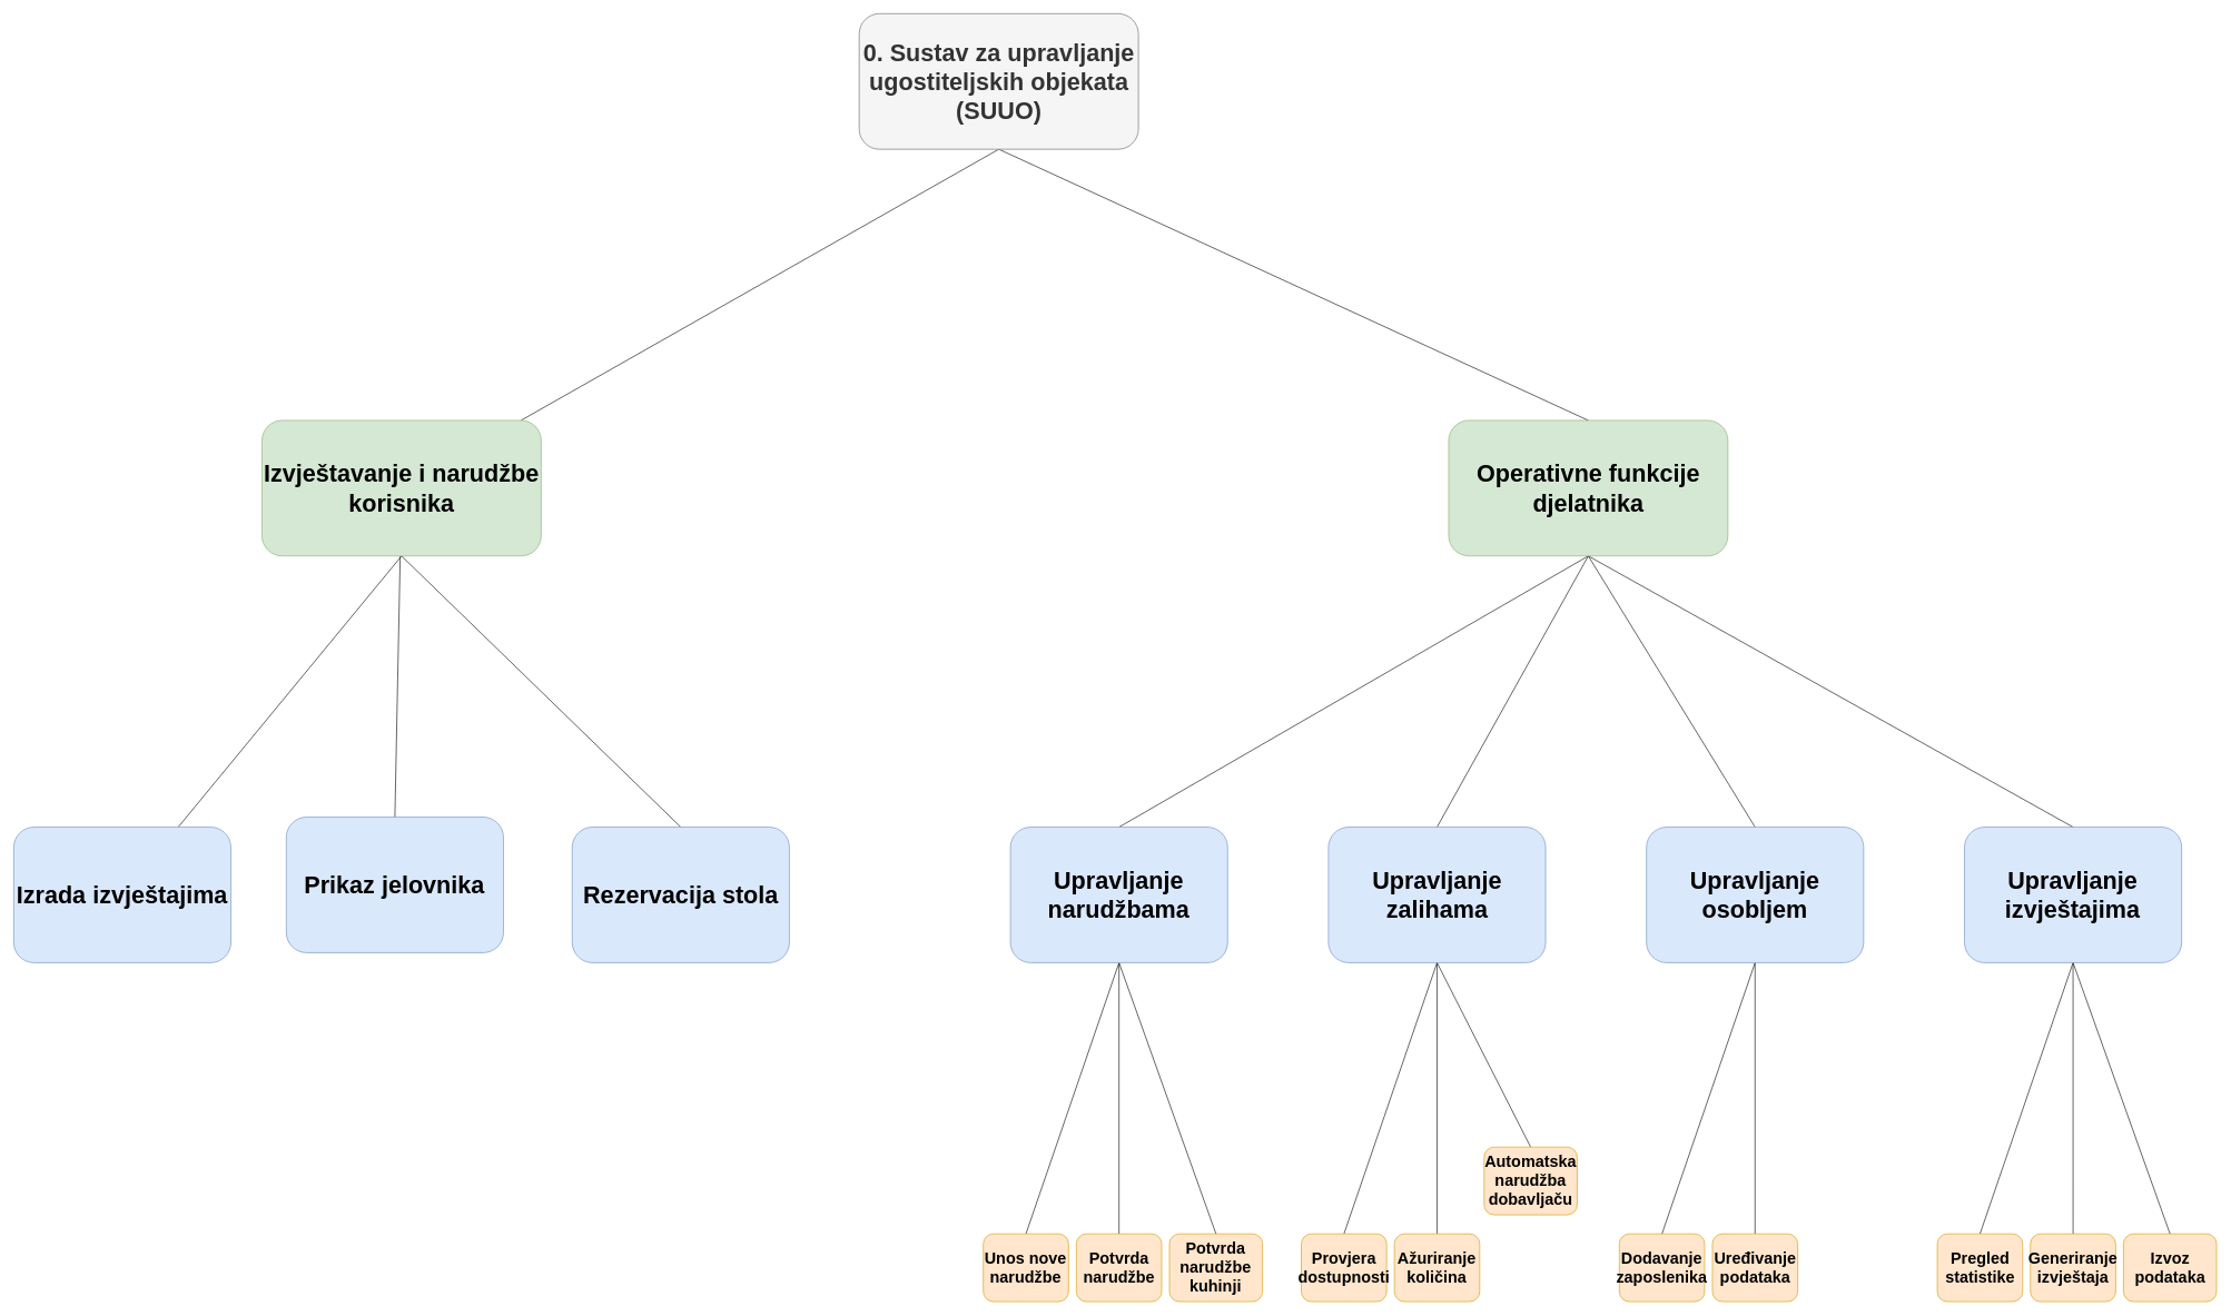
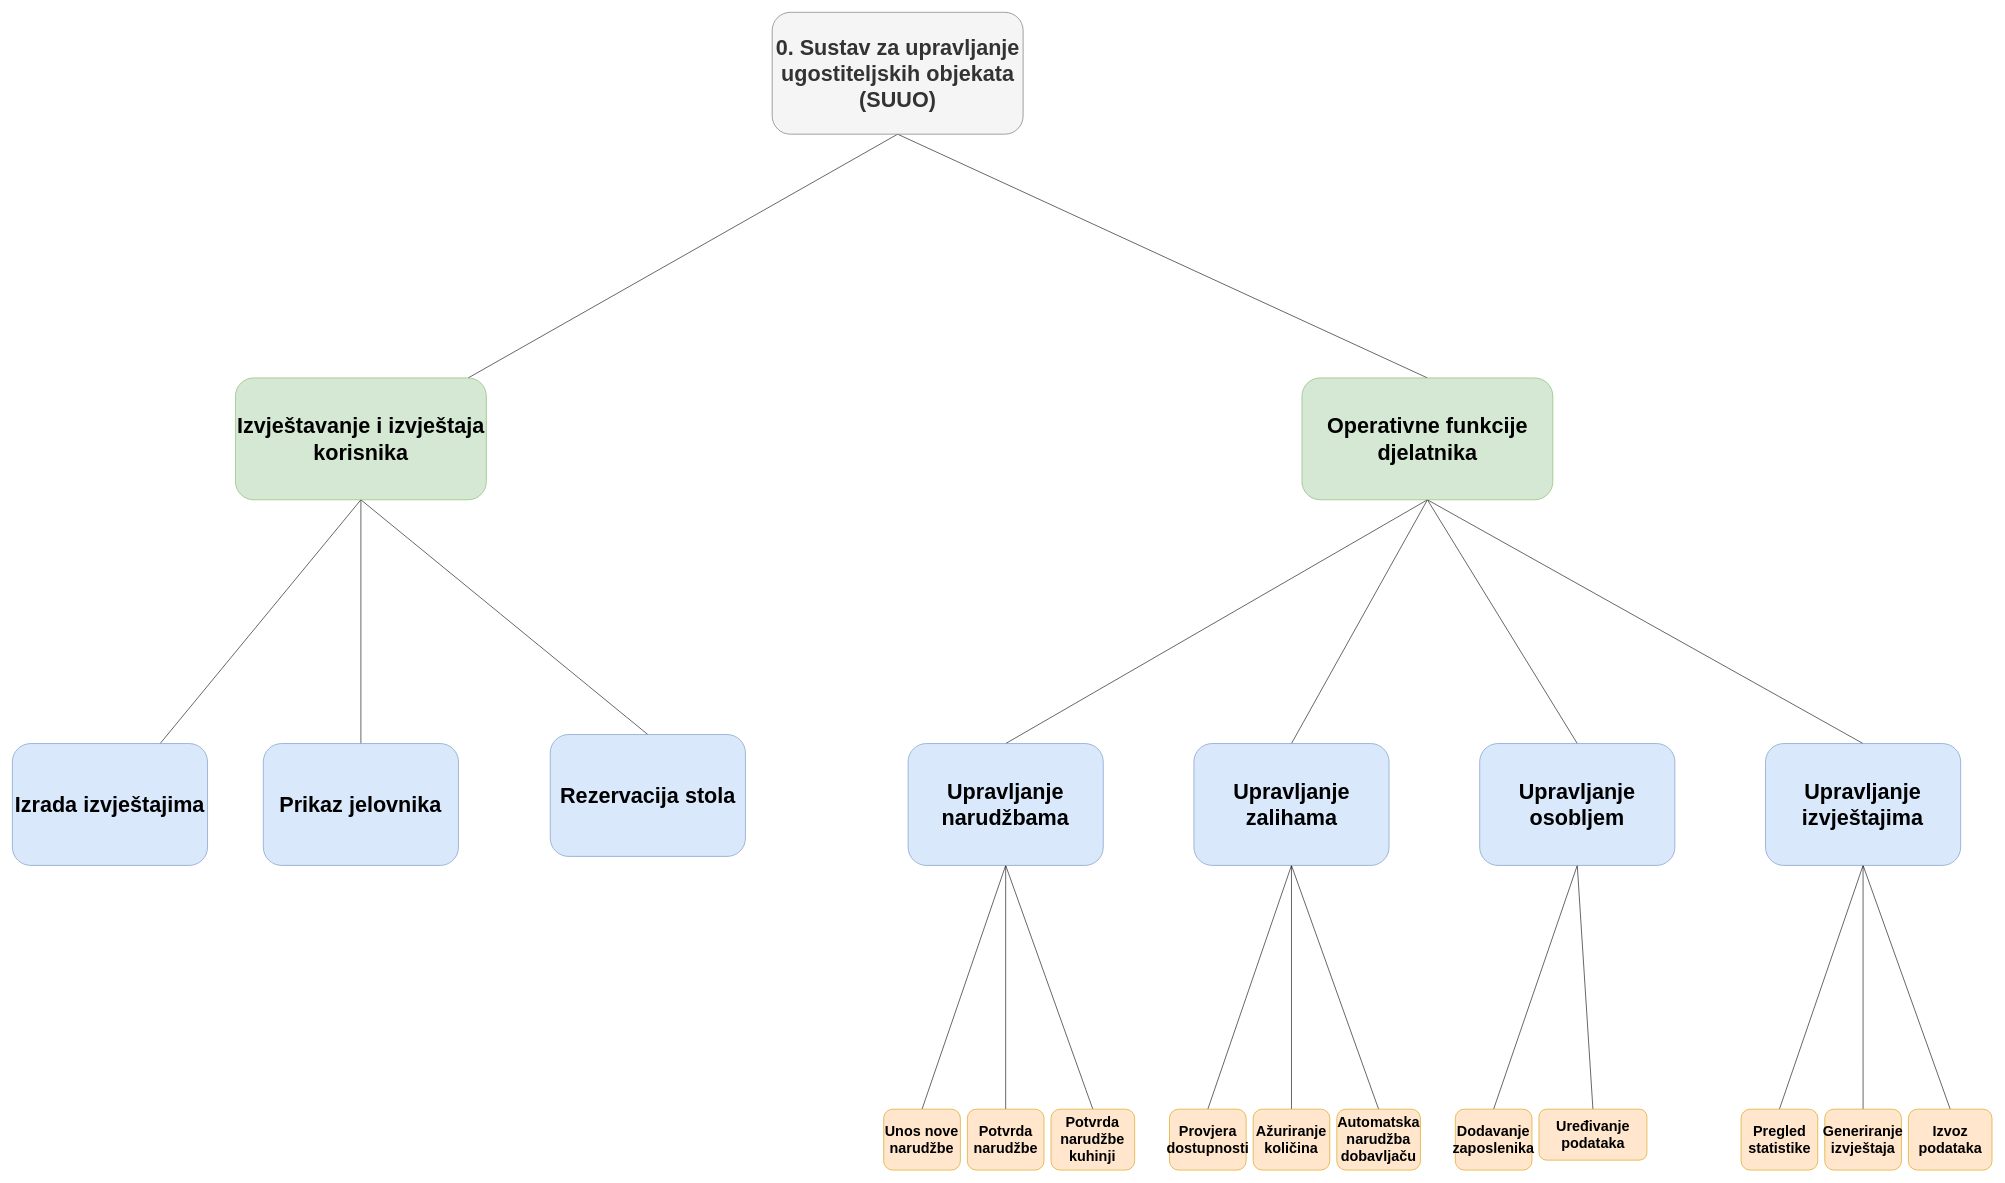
  <mxCell id="0" />
  <mxCell id="1" parent="0" />
  <mxCell id="2" value="" style="group" parent="1" vertex="1" connectable="0"><mxGeometry x="20" y="20" width="3300" height="1930" as="geometry" /></mxCell>
  <mxCell id="3" style="rounded=0;orthogonalLoop=1;jettySize=auto;html=1;exitX=0.5;exitY=1;exitDx=0;exitDy=0;endArrow=none;startFill=0;fontStyle=1" parent="2" source="5" target="9" edge="1"><mxGeometry relative="1" as="geometry" /></mxCell>
  <mxCell id="4" style="rounded=0;orthogonalLoop=1;jettySize=auto;html=1;exitX=0.5;exitY=1;exitDx=0;exitDy=0;entryX=0.5;entryY=0;entryDx=0;entryDy=0;endArrow=none;startFill=0;fontStyle=1" parent="2" source="5" target="14" edge="1"><mxGeometry relative="1" as="geometry" /></mxCell>
  <mxCell id="5" value="&lt;font style=&quot;font-size: 36px;&quot;&gt;0. Sustav za upravljanje ugostiteljskih objekata (SUUO)&lt;/font&gt;" style="rounded=1;whiteSpace=wrap;html=1;fillColor=#f5f5f5;fontColor=#333333;strokeColor=#666666;fontStyle=1" parent="2" vertex="1"><mxGeometry x="1266.549" width="418.31" height="203.158" as="geometry" /></mxCell>
  <mxCell id="6" style="rounded=0;orthogonalLoop=1;jettySize=auto;html=1;exitX=0.5;exitY=1;exitDx=0;exitDy=0;endArrow=none;startFill=0;fontStyle=1" parent="2" source="9" target="15" edge="1"><mxGeometry relative="1" as="geometry" /></mxCell>
  <mxCell id="7" style="rounded=0;orthogonalLoop=1;jettySize=auto;html=1;entryX=0.5;entryY=0;entryDx=0;entryDy=0;endArrow=none;startFill=0;fontStyle=1" parent="2" source="9" target="16" edge="1"><mxGeometry relative="1" as="geometry" /></mxCell>
  <mxCell id="8" style="rounded=0;orthogonalLoop=1;jettySize=auto;html=1;entryX=0.5;entryY=0;entryDx=0;entryDy=0;endArrow=none;startFill=0;exitX=0.5;exitY=1;exitDx=0;exitDy=0;fontStyle=1" parent="2" source="9" target="17" edge="1"><mxGeometry relative="1" as="geometry" /></mxCell>
- <mxCell id="9" value="&lt;font style=&quot;font-size: 36px;&quot;&gt;Izvještavanje i narudžbe korisnika&lt;/font&gt;" style="rounded=1;whiteSpace=wrap;html=1;fillColor=#d5e8d4;strokeColor=#82b366;fontStyle=1" parent="2" vertex="1"><mxGeometry x="371.831" y="609.474" width="418.31" height="203.158" as="geometry" /></mxCell>
+ <mxCell id="9" value="&lt;font style=&quot;font-size: 36px;&quot;&gt;Izvještavanje i izvještaja korisnika&lt;/font&gt;" style="rounded=1;whiteSpace=wrap;html=1;fillColor=#d5e8d4;strokeColor=#82b366;fontStyle=1" parent="2" vertex="1"><mxGeometry x="371.831" y="609.474" width="418.31" height="203.158" as="geometry" /></mxCell>
  <mxCell id="10" style="rounded=0;orthogonalLoop=1;jettySize=auto;html=1;exitX=0.5;exitY=1;exitDx=0;exitDy=0;entryX=0.5;entryY=0;entryDx=0;entryDy=0;endArrow=none;startFill=0;fontStyle=1" parent="2" source="14" target="21" edge="1"><mxGeometry relative="1" as="geometry" /></mxCell>
  <mxCell id="11" style="rounded=0;orthogonalLoop=1;jettySize=auto;html=1;exitX=0.5;exitY=1;exitDx=0;exitDy=0;entryX=0.5;entryY=0;entryDx=0;entryDy=0;endArrow=none;startFill=0;fontStyle=1" parent="2" source="14" target="25" edge="1"><mxGeometry relative="1" as="geometry" /></mxCell>
  <mxCell id="12" style="rounded=0;orthogonalLoop=1;jettySize=auto;html=1;exitX=0.5;exitY=1;exitDx=0;exitDy=0;entryX=0.5;entryY=0;entryDx=0;entryDy=0;endArrow=none;startFill=0;fontStyle=1" parent="2" source="14" target="28" edge="1"><mxGeometry relative="1" as="geometry" /></mxCell>
  <mxCell id="13" style="rounded=0;orthogonalLoop=1;jettySize=auto;html=1;exitX=0.5;exitY=1;exitDx=0;exitDy=0;entryX=0.5;entryY=0;entryDx=0;entryDy=0;endArrow=none;startFill=0;fontStyle=1" parent="2" source="14" target="32" edge="1"><mxGeometry relative="1" as="geometry" /></mxCell>
  <mxCell id="14" value="&lt;font style=&quot;font-size: 36px;&quot;&gt; Operativne funkcije djelatnika&lt;/font&gt;" style="rounded=1;whiteSpace=wrap;html=1;fillColor=#d5e8d4;strokeColor=#82b366;fontStyle=1" parent="2" vertex="1"><mxGeometry x="2149.648" y="609.474" width="418.31" height="203.158" as="geometry" /></mxCell>
  <mxCell id="15" value="&lt;font style=&quot;font-size: 36px;&quot;&gt;Izrada izvještajima&lt;/font&gt;" style="rounded=1;whiteSpace=wrap;html=1;fillColor=#dae8fc;strokeColor=#6c8ebf;fontStyle=1" parent="2" vertex="1"><mxGeometry y="1218.947" width="325.352" height="203.158" as="geometry" /></mxCell>
- <mxCell id="16" value="&lt;font style=&quot;font-size: 36px;&quot;&gt;Prikaz jelovnika&lt;/font&gt;" style="rounded=1;whiteSpace=wrap;html=1;fillColor=#dae8fc;strokeColor=#6c8ebf;fontStyle=1" parent="2" vertex="1"><mxGeometry x="408.31" y="1203.947" width="325.352" height="203.158" as="geometry" /></mxCell>
- <mxCell id="17" value="&lt;font style=&quot;font-size: 36px;&quot;&gt;Rezervacija stola&lt;/font&gt;" style="rounded=1;whiteSpace=wrap;html=1;fillColor=#dae8fc;strokeColor=#6c8ebf;fontStyle=1" parent="2" vertex="1"><mxGeometry x="836.62" y="1218.947" width="325.352" height="203.158" as="geometry" /></mxCell>
+ <mxCell id="16" value="&lt;font style=&quot;font-size: 36px;&quot;&gt;Prikaz jelovnika&lt;/font&gt;" style="rounded=1;whiteSpace=wrap;html=1;fillColor=#dae8fc;strokeColor=#6c8ebf;fontStyle=1" parent="2" vertex="1"><mxGeometry x="418.31" y="1218.947" width="325.352" height="203.158" as="geometry" /></mxCell>
+ <mxCell id="17" value="&lt;font style=&quot;font-size: 36px;&quot;&gt;Rezervacija stola&lt;/font&gt;" style="rounded=1;whiteSpace=wrap;html=1;fillColor=#dae8fc;strokeColor=#6c8ebf;fontStyle=1" parent="2" vertex="1"><mxGeometry x="896.62" y="1203.947" width="325.352" height="203.158" as="geometry" /></mxCell>
  <mxCell id="18" style="rounded=0;orthogonalLoop=1;jettySize=auto;html=1;entryX=0.5;entryY=0;entryDx=0;entryDy=0;endArrow=none;startFill=0;exitX=0.5;exitY=1;exitDx=0;exitDy=0;fontStyle=1" parent="2" source="21" target="41" edge="1"><mxGeometry relative="1" as="geometry" /></mxCell>
  <mxCell id="19" style="rounded=0;orthogonalLoop=1;jettySize=auto;html=1;exitX=0.5;exitY=1;exitDx=0;exitDy=0;entryX=0.5;entryY=0;entryDx=0;entryDy=0;endArrow=none;startFill=0;fontStyle=1" parent="2" source="21" target="42" edge="1"><mxGeometry relative="1" as="geometry" /></mxCell>
  <mxCell id="20" style="rounded=0;orthogonalLoop=1;jettySize=auto;html=1;exitX=0.5;exitY=1;exitDx=0;exitDy=0;entryX=0.5;entryY=0;entryDx=0;entryDy=0;endArrow=none;startFill=0;fontStyle=1" parent="2" source="21" target="43" edge="1"><mxGeometry relative="1" as="geometry" /></mxCell>
  <mxCell id="21" value="&lt;font style=&quot;font-size: 36px;&quot;&gt;Upravljanje narudžbama&lt;/font&gt;" style="rounded=1;whiteSpace=wrap;html=1;fillColor=#dae8fc;strokeColor=#6c8ebf;fontStyle=1" parent="2" vertex="1"><mxGeometry x="1493.134" y="1218.947" width="325.352" height="203.158" as="geometry" /></mxCell>
  <mxCell id="22" style="rounded=0;orthogonalLoop=1;jettySize=auto;html=1;exitX=0.5;exitY=1;exitDx=0;exitDy=0;entryX=0.5;entryY=0;entryDx=0;entryDy=0;endArrow=none;startFill=0;fontStyle=1" parent="2" source="25" target="33" edge="1"><mxGeometry relative="1" as="geometry" /></mxCell>
  <mxCell id="23" style="rounded=0;orthogonalLoop=1;jettySize=auto;html=1;exitX=0.5;exitY=1;exitDx=0;exitDy=0;entryX=0.5;entryY=0;entryDx=0;entryDy=0;endArrow=none;startFill=0;fontStyle=1" parent="2" source="25" target="34" edge="1"><mxGeometry relative="1" as="geometry" /></mxCell>
  <mxCell id="24" style="rounded=0;orthogonalLoop=1;jettySize=auto;html=1;exitX=0.5;exitY=1;exitDx=0;exitDy=0;entryX=0.5;entryY=0;entryDx=0;entryDy=0;endArrow=none;startFill=0;fontStyle=1" parent="2" source="25" target="35" edge="1"><mxGeometry relative="1" as="geometry" /></mxCell>
  <mxCell id="25" value="&lt;font style=&quot;font-size: 36px;&quot;&gt;Upravljanje zalihama&lt;/font&gt;" style="rounded=1;whiteSpace=wrap;html=1;fillColor=#dae8fc;strokeColor=#6c8ebf;fontStyle=1" parent="2" vertex="1"><mxGeometry x="1969.542" y="1218.947" width="325.352" height="203.158" as="geometry" /></mxCell>
  <mxCell id="26" style="rounded=0;orthogonalLoop=1;jettySize=auto;html=1;exitX=0.5;exitY=1;exitDx=0;exitDy=0;entryX=0.5;entryY=0;entryDx=0;entryDy=0;endArrow=none;startFill=0;fontStyle=1" parent="2" source="28" target="36" edge="1"><mxGeometry relative="1" as="geometry" /></mxCell>
  <mxCell id="27" style="rounded=0;orthogonalLoop=1;jettySize=auto;html=1;exitX=0.5;exitY=1;exitDx=0;exitDy=0;entryX=0.5;entryY=0;entryDx=0;entryDy=0;endArrow=none;startFill=0;fontStyle=1" parent="2" source="28" target="37" edge="1"><mxGeometry relative="1" as="geometry" /></mxCell>
  <mxCell id="28" value="&lt;font style=&quot;font-size: 36px;&quot;&gt;Upravljanje osobljem&lt;/font&gt;" style="rounded=1;whiteSpace=wrap;html=1;fillColor=#dae8fc;strokeColor=#6c8ebf;fontStyle=1" parent="2" vertex="1"><mxGeometry x="2445.951" y="1218.947" width="325.352" height="203.158" as="geometry" /></mxCell>
  <mxCell id="29" style="rounded=0;orthogonalLoop=1;jettySize=auto;html=1;exitX=0.5;exitY=1;exitDx=0;exitDy=0;entryX=0.5;entryY=0;entryDx=0;entryDy=0;endArrow=none;startFill=0;fontStyle=1" parent="2" source="32" target="38" edge="1"><mxGeometry relative="1" as="geometry" /></mxCell>
  <mxCell id="30" style="rounded=0;orthogonalLoop=1;jettySize=auto;html=1;exitX=0.5;exitY=1;exitDx=0;exitDy=0;entryX=0.5;entryY=0;entryDx=0;entryDy=0;endArrow=none;startFill=0;fontStyle=1" parent="2" source="32" target="39" edge="1"><mxGeometry relative="1" as="geometry" /></mxCell>
  <mxCell id="31" style="rounded=0;orthogonalLoop=1;jettySize=auto;html=1;exitX=0.5;exitY=1;exitDx=0;exitDy=0;entryX=0.5;entryY=0;entryDx=0;entryDy=0;endArrow=none;startFill=0;fontStyle=1" parent="2" source="32" target="40" edge="1"><mxGeometry relative="1" as="geometry" /></mxCell>
  <mxCell id="32" value="&lt;font style=&quot;font-size: 36px;&quot;&gt;Upravljanje izvještajima&lt;/font&gt;" style="rounded=1;whiteSpace=wrap;html=1;fillColor=#dae8fc;strokeColor=#6c8ebf;fontStyle=1" parent="2" vertex="1"><mxGeometry x="2922.359" y="1218.947" width="325.352" height="203.158" as="geometry" /></mxCell>
  <mxCell id="33" value="&lt;font style=&quot;font-size: 24px;&quot;&gt;Provjera dostupnosti&lt;/font&gt;" style="rounded=1;whiteSpace=wrap;html=1;fillColor=#ffe6cc;strokeColor=#d79b00;fontStyle=1" parent="2" vertex="1"><mxGeometry x="1928.873" y="1828.421" width="127.817" height="101.579" as="geometry" /></mxCell>
  <mxCell id="34" value="&lt;font style=&quot;font-size: 24px;&quot;&gt;Ažuriranje količina&lt;/font&gt;" style="rounded=1;whiteSpace=wrap;html=1;fillColor=#ffe6cc;strokeColor=#d79b00;fontStyle=1" parent="2" vertex="1"><mxGeometry x="2068.31" y="1828.421" width="127.817" height="101.579" as="geometry" /></mxCell>
- <mxCell id="35" value="&lt;font style=&quot;font-size: 24px;&quot;&gt;Automatska narudžba dobavljaču&lt;/font&gt;" style="rounded=1;whiteSpace=wrap;html=1;fillColor=#ffe6cc;strokeColor=#d79b00;fontStyle=1" parent="2" vertex="1"><mxGeometry x="2202.746" y="1698.421" width="139.437" height="101.579" as="geometry" /></mxCell>
+ <mxCell id="35" value="&lt;font style=&quot;font-size: 24px;&quot;&gt;Automatska narudžba dobavljaču&lt;/font&gt;" style="rounded=1;whiteSpace=wrap;html=1;fillColor=#ffe6cc;strokeColor=#d79b00;fontStyle=1" parent="2" vertex="1"><mxGeometry x="2207.746" y="1828.421" width="139.437" height="101.579" as="geometry" /></mxCell>
  <mxCell id="36" value="&lt;font style=&quot;font-size: 24px;&quot;&gt;Dodavanje zaposlenika&lt;/font&gt;" style="rounded=1;whiteSpace=wrap;html=1;fillColor=#ffe6cc;strokeColor=#d79b00;fontStyle=1" parent="2" vertex="1"><mxGeometry x="2405.282" y="1828.421" width="127.817" height="101.579" as="geometry" /></mxCell>
- <mxCell id="37" value="&lt;font style=&quot;font-size: 24px;&quot;&gt;Uređivanje podataka&lt;/font&gt;" style="rounded=1;whiteSpace=wrap;html=1;fillColor=#ffe6cc;strokeColor=#d79b00;fontStyle=1" parent="2" vertex="1"><mxGeometry x="2544.718" y="1828.421" width="127.817" height="101.579" as="geometry" /></mxCell>
+ <mxCell id="37" value="&lt;font style=&quot;font-size: 24px;&quot;&gt;Uređivanje podataka&lt;/font&gt;" style="rounded=1;whiteSpace=wrap;html=1;fillColor=#ffe6cc;strokeColor=#d79b00;fontStyle=1" parent="2" vertex="1"><mxGeometry x="2544.718" y="1828.421" width="180" height="85" as="geometry" /></mxCell>
  <mxCell id="38" value="&lt;font style=&quot;font-size: 24px;&quot;&gt;Pregled statistike&lt;/font&gt;" style="rounded=1;whiteSpace=wrap;html=1;fillColor=#ffe6cc;strokeColor=#d79b00;fontStyle=1" parent="2" vertex="1"><mxGeometry x="2881.69" y="1828.421" width="127.817" height="101.579" as="geometry" /></mxCell>
  <mxCell id="39" value="&lt;font style=&quot;font-size: 24px;&quot;&gt;Generiranje izvještaja&lt;/font&gt;" style="rounded=1;whiteSpace=wrap;html=1;fillColor=#ffe6cc;strokeColor=#d79b00;fontStyle=1" parent="2" vertex="1"><mxGeometry x="3021.127" y="1828.421" width="127.817" height="101.579" as="geometry" /></mxCell>
  <mxCell id="40" value="&lt;font style=&quot;font-size: 24px;&quot;&gt;Izvoz podataka&lt;/font&gt;" style="rounded=1;whiteSpace=wrap;html=1;fillColor=#ffe6cc;strokeColor=#d79b00;fontStyle=1" parent="2" vertex="1"><mxGeometry x="3160.563" y="1828.421" width="139.437" height="101.579" as="geometry" /></mxCell>
  <mxCell id="41" value="&lt;font style=&quot;font-size: 24px;&quot;&gt;Unos nove narudžbe&lt;/font&gt;" style="rounded=1;whiteSpace=wrap;html=1;fillColor=#ffe6cc;strokeColor=#d79b00;fontStyle=1" parent="2" vertex="1"><mxGeometry x="1452.465" y="1828.421" width="127.817" height="101.579" as="geometry" /></mxCell>
  <mxCell id="42" value="&lt;font style=&quot;font-size: 24px;&quot;&gt;Potvrda narudžbe&lt;/font&gt;" style="rounded=1;whiteSpace=wrap;html=1;fillColor=#ffe6cc;strokeColor=#d79b00;fontStyle=1" parent="2" vertex="1"><mxGeometry x="1591.901" y="1828.421" width="127.817" height="101.579" as="geometry" /></mxCell>
  <mxCell id="43" value="&lt;font style=&quot;font-size: 24px;&quot;&gt;Potvrda narudžbe kuhinji&lt;/font&gt;" style="rounded=1;whiteSpace=wrap;html=1;fillColor=#ffe6cc;strokeColor=#d79b00;fontStyle=1" parent="2" vertex="1"><mxGeometry x="1731.338" y="1828.421" width="139.437" height="101.579" as="geometry" /></mxCell>
